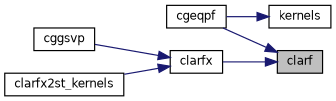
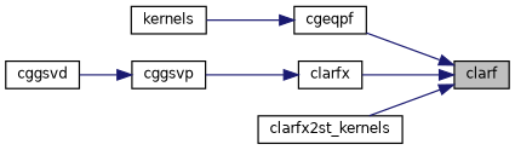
  digraph {
    rankdir=RL
    node [color=black fillcolor=white fontname=Helvetica fontsize=10 shape=record style=filled]
    edge [color=midnightblue dir=back fontname=Helvetica fontsize=10 labelfontname=Helvetica labelfontsize=10 style=solid]
    n1 [fillcolor=grey75 fontcolor=black height=0.2 label=clarf width=0.4]
    n2 [height=0.2 label=cgeqpf width=0.4]
    n3 [height=0.2 label=clarfx width=0.4]
    n4 [height=0.2 label=kernels width=0.4]
    n5 [height=0.2 label=cggsvp width=0.4]
    n6 [height=0.2 label=clarfx2st_kernels width=0.4]
+   n7 [height=0.2 label=cggsvd width=0.4]
    n1 -> n2
    n1 -> n3
-   n4 -> n2
+   n2 -> n4
    n3 -> n5
-   n3 -> n6
+   n1 -> n6
+   n5 -> n7
  }
